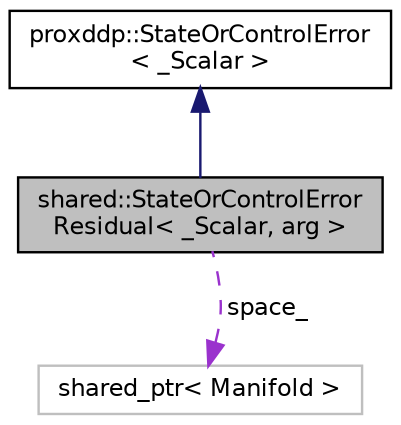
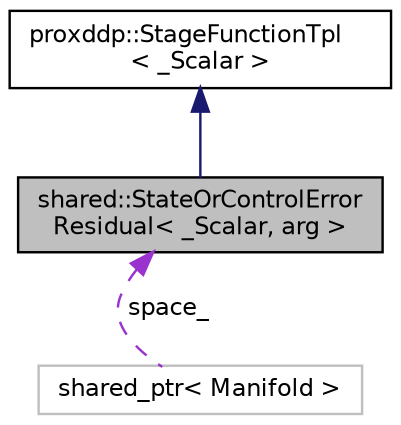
  digraph {
    node [color=black fontname=Helvetica fontsize=10 shape=record]
    edge [dir=back fontname=Helvetica fontsize=10 labelfontname=Helvetica labelfontsize=10]
    n1 [fillcolor=grey75 fontcolor=black height=0.2 label="shared::StateOrControlError\lResidual\< _Scalar, arg \>" style=filled width=0.4]
-   n2 [height=0.2 label="proxddp::StateOrControlError\l\< _Scalar \>" width=0.4]
+   n2 [height=0.2 label="proxddp::StageFunctionTpl\l\< _Scalar \>" width=0.4]
    n3 [color=grey75 height=0.2 label="shared_ptr\< Manifold \>" width=0.4]
    n2 -> n1 [color=midnightblue style=solid]
-   n3 -> n1 [color=darkorchid3 label=" space_" style=dashed]
+   n1 -> n3 [color=darkorchid3 label=" space_" style=dashed]
  }
